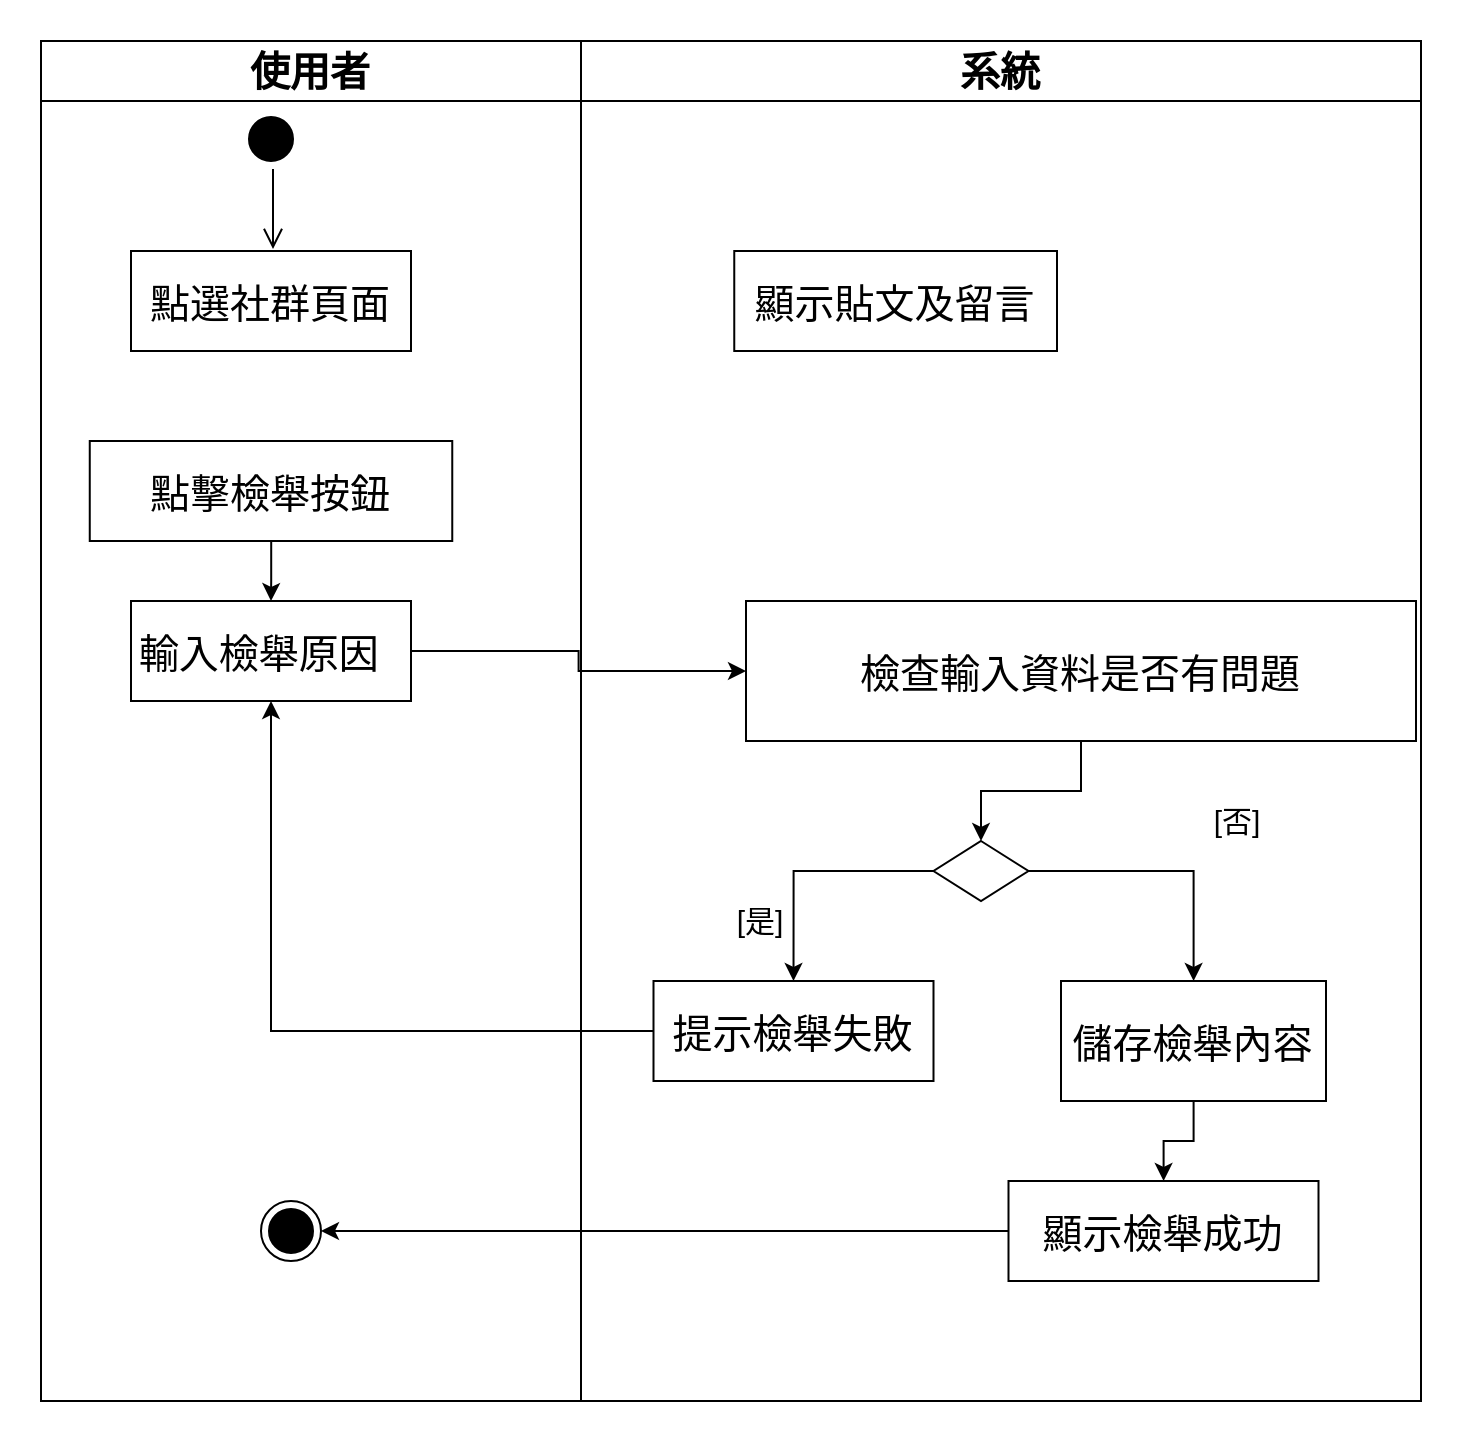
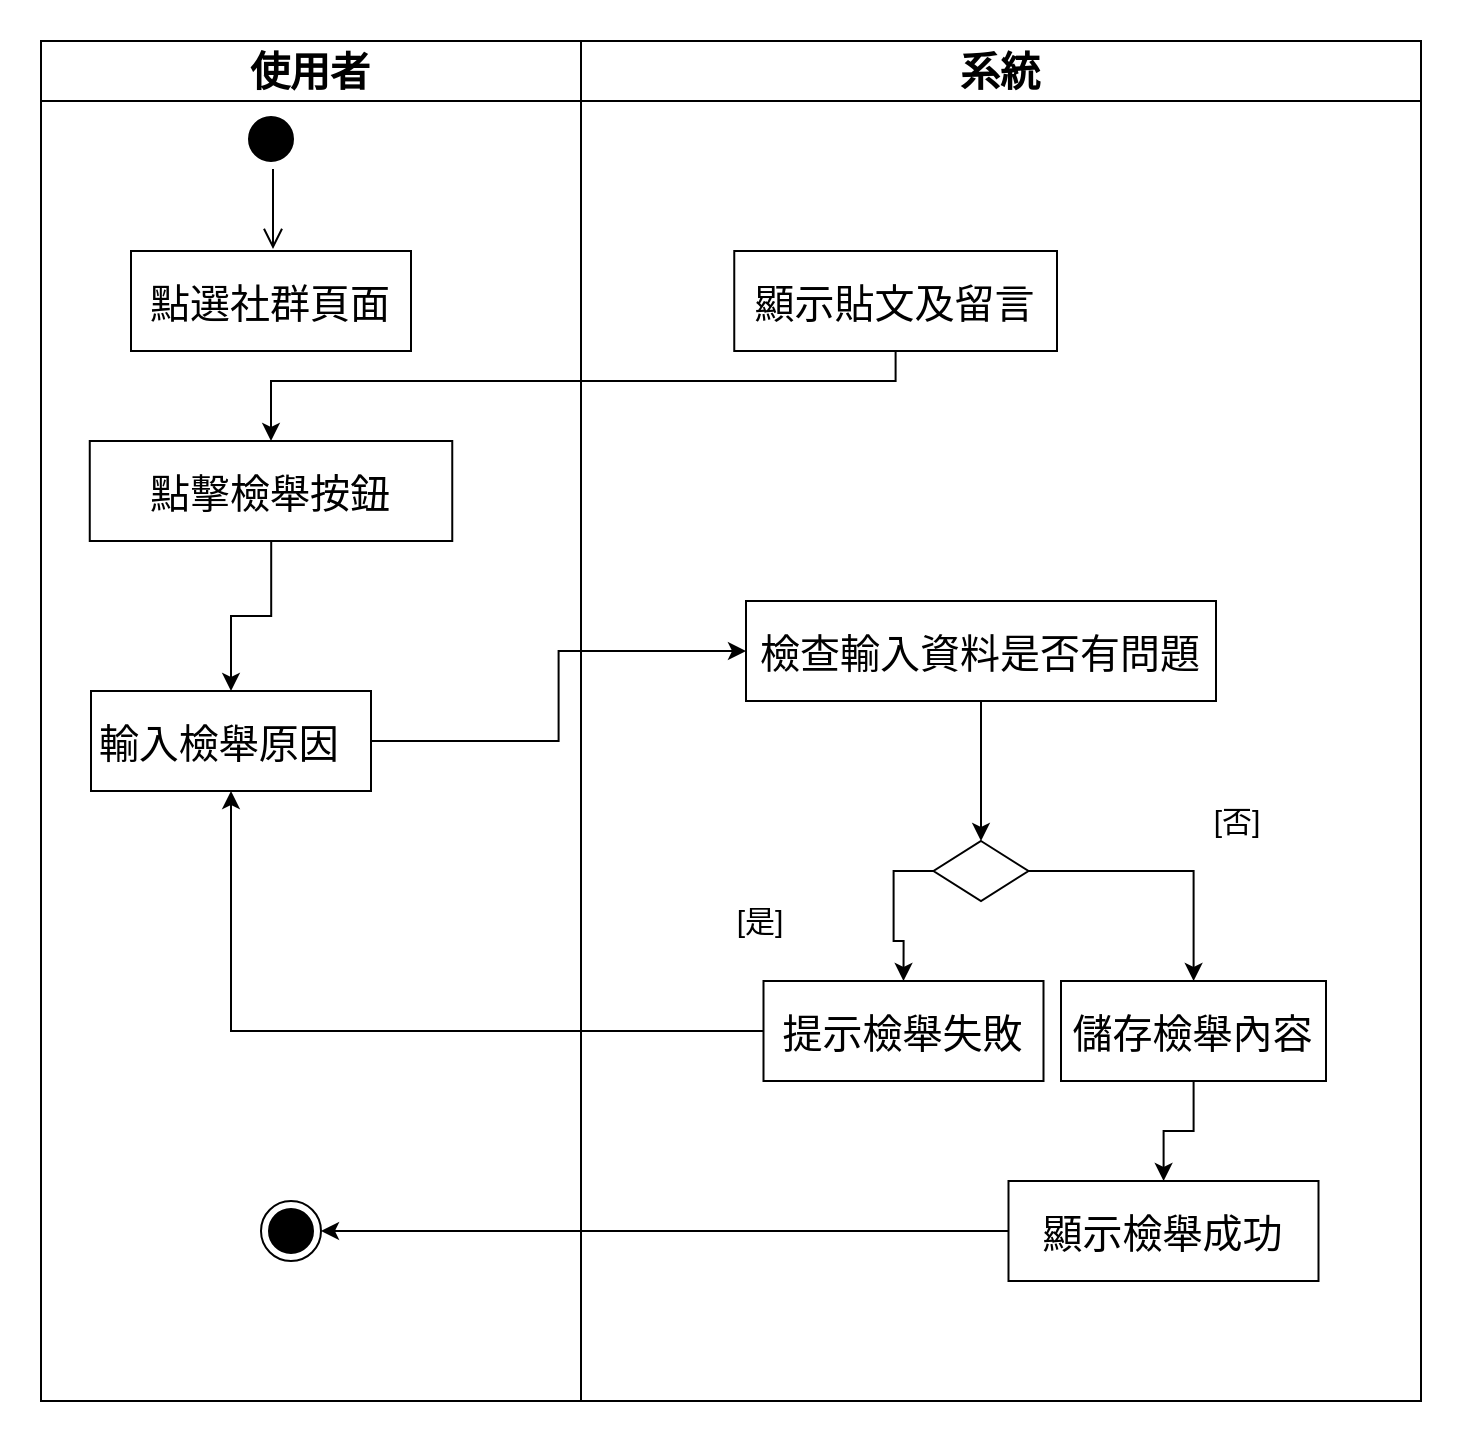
  <mxCell id="0" />
  <mxCell id="1" parent="0" />
  <mxCell id="2" value="" style="ellipse;shape=startState;fillColor=#000000;strokeColor=#000000;" parent="1" vertex="1"><mxGeometry x="120" y="54" width="30" height="30" as="geometry" /></mxCell>
  <mxCell id="3" value="" style="edgeStyle=elbowEdgeStyle;elbow=horizontal;verticalAlign=bottom;endArrow=open;endSize=8;strokeColor=#000000;endFill=1;rounded=0;fillColor=#000000;" parent="1" source="2" edge="1"><mxGeometry x="100" y="40" as="geometry"><mxPoint x="135.643" y="124" as="targetPoint" /></mxGeometry></mxCell>
  <mxCell id="4" value="" style="endArrow=open;strokeColor=#000000;endFill=1;rounded=0" parent="1" target="7" edge="1"><mxGeometry relative="1" as="geometry"><mxPoint x="135" y="166" as="sourcePoint" /><mxPoint x="134.75" y="226" as="targetPoint" /></mxGeometry></mxCell>
  <mxCell id="5" value="使用者" style="swimlane;whiteSpace=wrap;startSize=30;fontSize=20;" parent="1" vertex="1"><mxGeometry x="20" y="20" width="270" height="680" as="geometry" /></mxCell>
  <mxCell id="6" value="" style="ellipse;html=1;shape=endState;fillColor=#000000;strokeColor=#000000;" parent="5" vertex="1"><mxGeometry x="110" y="580" width="30" height="30" as="geometry" /></mxCell>
  <mxCell id="7" value="點選社群頁面" style="fontSize=20;" parent="5" vertex="1"><mxGeometry x="45" y="105" width="140" height="50" as="geometry" /></mxCell>
  <mxCell id="8" style="edgeStyle=orthogonalEdgeStyle;rounded=0;orthogonalLoop=1;jettySize=auto;html=1;entryX=0.5;entryY=0;entryDx=0;entryDy=0;" parent="5" source="9" target="10" edge="1"><mxGeometry relative="1" as="geometry" /></mxCell>
  <mxCell id="9" value="點擊檢舉按鈕" style="fontSize=20;" parent="5" vertex="1"><mxGeometry x="24.38" y="200" width="181.25" height="50" as="geometry" /></mxCell>
- <mxCell id="10" value="輸入檢舉原因  " style="fontSize=20;" parent="5" vertex="1"><mxGeometry x="45" y="280" width="140" height="50" as="geometry" /></mxCell>
+ <mxCell id="10" value="輸入檢舉原因  " style="fontSize=20;" parent="5" vertex="1"><mxGeometry x="25" y="325" width="140" height="50" as="geometry" /></mxCell>
  <mxCell id="11" value="系統" style="swimlane;whiteSpace=wrap;startSize=30;fontSize=20;" parent="1" vertex="1"><mxGeometry x="290" y="20" width="420" height="680" as="geometry" /></mxCell>
  <mxCell id="12" style="edgeStyle=orthogonalEdgeStyle;rounded=0;orthogonalLoop=1;jettySize=auto;html=1;entryX=0.5;entryY=0;entryDx=0;entryDy=0;exitX=0;exitY=0.5;exitDx=0;exitDy=0;" parent="11" source="14" target="20" edge="1"><mxGeometry relative="1" as="geometry" /></mxCell>
  <mxCell id="13" style="edgeStyle=orthogonalEdgeStyle;rounded=0;orthogonalLoop=1;jettySize=auto;html=1;" parent="11" source="14" target="22" edge="1"><mxGeometry relative="1" as="geometry" /></mxCell>
  <mxCell id="14" value="&#10;" style="rhombus;fillColor=#FFFFFF;strokeColor=#000000;" parent="11" vertex="1"><mxGeometry x="176.25" y="400" width="47.5" height="30" as="geometry" /></mxCell>
  <mxCell id="15" value="&lt;font style=&quot;font-size: 15px;&quot;&gt;[是]&lt;/font&gt;" style="whiteSpace=wrap;html=1;strokeColor=none;fillColor=none;" parent="11" vertex="1"><mxGeometry x="70" y="430" width="40" height="20" as="geometry" /></mxCell>
  <mxCell id="16" value="&lt;font style=&quot;font-size: 15px;&quot;&gt;[否]&lt;/font&gt;" style="whiteSpace=wrap;html=1;strokeColor=none;fillColor=none;" parent="11" vertex="1"><mxGeometry x="300" y="380" width="57.25" height="20" as="geometry" /></mxCell>
  <mxCell id="17" value="顯示貼文及留言" style="fontSize=20;" parent="11" vertex="1"><mxGeometry x="76.63" y="105" width="161.37" height="50" as="geometry" /></mxCell>
  <mxCell id="18" style="edgeStyle=orthogonalEdgeStyle;rounded=0;orthogonalLoop=1;jettySize=auto;html=1;entryX=0.5;entryY=0;entryDx=0;entryDy=0;" parent="11" source="19" target="14" edge="1"><mxGeometry relative="1" as="geometry" /></mxCell>
- <mxCell id="19" value="檢查輸入資料是否有問題" style="fontSize=20;" parent="11" vertex="1"><mxGeometry x="82.5" y="280" width="335" height="70" as="geometry" /></mxCell>
- <mxCell id="20" value="提示檢舉失敗" style="fontSize=20;" parent="11" vertex="1"><mxGeometry x="36.25" y="470" width="140" height="50" as="geometry" /></mxCell>
+ <mxCell id="19" value="檢查輸入資料是否有問題" style="fontSize=20;" parent="11" vertex="1"><mxGeometry x="82.5" y="280" width="235" height="50" as="geometry" /></mxCell>
+ <mxCell id="20" value="提示檢舉失敗" style="fontSize=20;" parent="11" vertex="1"><mxGeometry x="91.25" y="470" width="140" height="50" as="geometry" /></mxCell>
  <mxCell id="21" style="edgeStyle=orthogonalEdgeStyle;rounded=0;orthogonalLoop=1;jettySize=auto;html=1;" parent="11" source="22" target="23" edge="1"><mxGeometry relative="1" as="geometry" /></mxCell>
- <mxCell id="22" value="儲存檢舉內容" style="fontSize=20;" parent="11" vertex="1"><mxGeometry x="240" y="470" width="132.5" height="60" as="geometry" /></mxCell>
+ <mxCell id="22" value="儲存檢舉內容" style="fontSize=20;" parent="11" vertex="1"><mxGeometry x="240" y="470" width="132.5" height="50" as="geometry" /></mxCell>
  <mxCell id="23" value="顯示檢舉成功" style="fontSize=20;" parent="11" vertex="1"><mxGeometry x="213.75" y="570" width="155" height="50" as="geometry" /></mxCell>
+ <mxCell id="24" style="edgeStyle=orthogonalEdgeStyle;rounded=0;orthogonalLoop=1;jettySize=auto;html=1;entryX=0.5;entryY=0;entryDx=0;entryDy=0;" parent="1" source="17" target="9" edge="1"><mxGeometry relative="1" as="geometry"><Array as="points"><mxPoint x="448" y="190" /><mxPoint x="135" y="190" /></Array></mxGeometry></mxCell>
  <mxCell id="25" style="edgeStyle=orthogonalEdgeStyle;rounded=0;orthogonalLoop=1;jettySize=auto;html=1;" parent="1" source="10" target="19" edge="1"><mxGeometry relative="1" as="geometry" /></mxCell>
  <mxCell id="26" style="edgeStyle=orthogonalEdgeStyle;rounded=0;orthogonalLoop=1;jettySize=auto;html=1;" parent="1" source="20" target="10" edge="1"><mxGeometry relative="1" as="geometry" /></mxCell>
  <mxCell id="27" style="edgeStyle=orthogonalEdgeStyle;rounded=0;orthogonalLoop=1;jettySize=auto;html=1;entryX=1;entryY=0.5;entryDx=0;entryDy=0;" parent="1" source="23" target="6" edge="1"><mxGeometry relative="1" as="geometry" /></mxCell>
